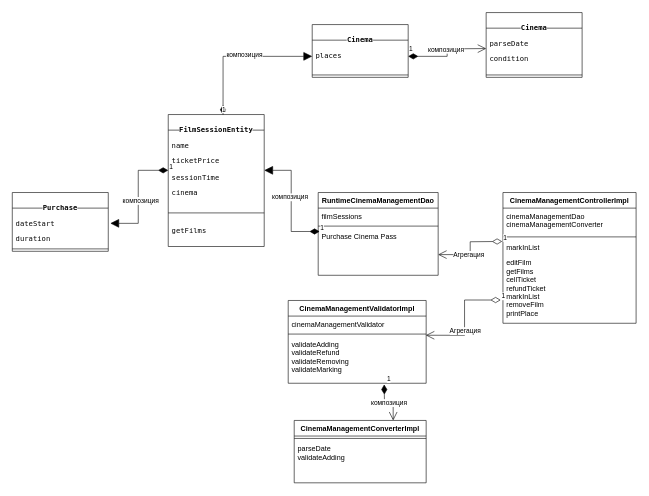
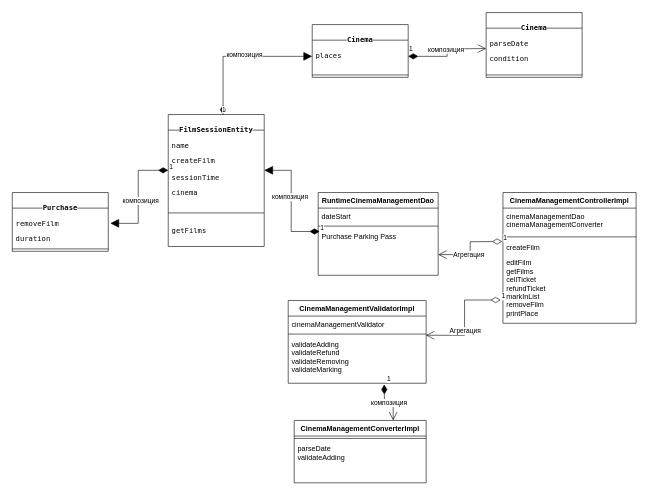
  <mxCell id="0" />
  <mxCell id="1" parent="0" />
  <mxCell id="2" value="RuntimeCinemaManagementDao" style="swimlane;fontStyle=1;align=center;verticalAlign=top;childLayout=stackLayout;horizontal=1;startSize=26;horizontalStack=0;resizeParent=1;resizeLast=0;collapsible=1;marginBottom=0;rounded=0;shadow=0;strokeWidth=1;" parent="1" vertex="1"><mxGeometry x="530" y="320" width="200" height="138" as="geometry"><mxRectangle x="230" y="140" width="160" height="26" as="alternateBounds" /></mxGeometry></mxCell>
- <mxCell id="3" value="filmSessions" style="text;align=left;verticalAlign=top;spacingLeft=4;spacingRight=4;overflow=hidden;rotatable=0;points=[[0,0.5],[1,0.5]];portConstraint=eastwest;" parent="2" vertex="1"><mxGeometry y="26" width="200" height="26" as="geometry" /></mxCell>
+ <mxCell id="3" value="dateStart" style="text;align=left;verticalAlign=top;spacingLeft=4;spacingRight=4;overflow=hidden;rotatable=0;points=[[0,0.5],[1,0.5]];portConstraint=eastwest;" parent="2" vertex="1"><mxGeometry y="26" width="200" height="26" as="geometry" /></mxCell>
  <mxCell id="4" value="" style="line;html=1;strokeWidth=1;align=left;verticalAlign=middle;spacingTop=-1;spacingLeft=3;spacingRight=3;rotatable=0;labelPosition=right;points=[];portConstraint=eastwest;" parent="2" vertex="1"><mxGeometry y="52" width="200" height="8" as="geometry" /></mxCell>
- <mxCell id="5" value="Purchase Cinema Pass" style="text;align=left;verticalAlign=top;spacingLeft=4;spacingRight=4;overflow=hidden;rotatable=0;points=[[0,0.5],[1,0.5]];portConstraint=eastwest;" parent="2" vertex="1"><mxGeometry y="60" width="200" height="26" as="geometry" /></mxCell>
+ <mxCell id="5" value="Purchase Parking Pass" style="text;align=left;verticalAlign=top;spacingLeft=4;spacingRight=4;overflow=hidden;rotatable=0;points=[[0,0.5],[1,0.5]];portConstraint=eastwest;" parent="2" vertex="1"><mxGeometry y="60" width="200" height="26" as="geometry" /></mxCell>
  <mxCell id="6" value="CinemaManagementControllerImpl" style="swimlane;fontStyle=1;align=center;verticalAlign=top;childLayout=stackLayout;horizontal=1;startSize=26;horizontalStack=0;resizeParent=1;resizeLast=0;collapsible=1;marginBottom=0;rounded=0;shadow=0;strokeWidth=1;" parent="1" vertex="1"><mxGeometry x="838" y="320" width="222" height="218" as="geometry"><mxRectangle x="550" y="140" width="160" height="26" as="alternateBounds" /></mxGeometry></mxCell>
  <mxCell id="7" value="cinemaManagementDao&#10;cinemaManagementConverter" style="text;align=left;verticalAlign=top;spacingLeft=4;spacingRight=4;overflow=hidden;rotatable=0;points=[[0,0.5],[1,0.5]];portConstraint=eastwest;" parent="6" vertex="1"><mxGeometry y="26" width="222" height="44" as="geometry" /></mxCell>
  <mxCell id="8" value="" style="line;html=1;strokeWidth=1;align=left;verticalAlign=middle;spacingTop=-1;spacingLeft=3;spacingRight=3;rotatable=0;labelPosition=right;points=[];portConstraint=eastwest;" parent="6" vertex="1"><mxGeometry y="70" width="222" height="8" as="geometry" /></mxCell>
- <mxCell id="9" value="markInList" style="text;align=left;verticalAlign=top;spacingLeft=4;spacingRight=4;overflow=hidden;rotatable=0;points=[[0,0.5],[1,0.5]];portConstraint=eastwest;" parent="6" vertex="1"><mxGeometry y="78" width="222" height="26" as="geometry" /></mxCell>
+ <mxCell id="9" value="createFilm" style="text;align=left;verticalAlign=top;spacingLeft=4;spacingRight=4;overflow=hidden;rotatable=0;points=[[0,0.5],[1,0.5]];portConstraint=eastwest;" parent="6" vertex="1"><mxGeometry y="78" width="222" height="26" as="geometry" /></mxCell>
  <mxCell id="10" value="editFilm&#10;getFilms&#10;cellTicket&#10;refundTicket&#10;markInList&#10;removeFilm&#10;printPlace" style="text;align=left;verticalAlign=top;spacingLeft=4;spacingRight=4;overflow=hidden;rotatable=0;points=[[0,0.5],[1,0.5]];portConstraint=eastwest;" parent="6" vertex="1"><mxGeometry y="104" width="222" height="114" as="geometry" /></mxCell>
  <mxCell id="11" value="1" style="endArrow=open;html=1;endSize=12;startArrow=diamondThin;startSize=14;startFill=0;edgeStyle=orthogonalEdgeStyle;align=left;verticalAlign=bottom;rounded=0;exitX=-0.008;exitY=0.138;exitDx=0;exitDy=0;exitPerimeter=0;entryX=1;entryY=0.75;entryDx=0;entryDy=0;" edge="1" parent="1" target="2"><mxGeometry x="-1" y="3" relative="1" as="geometry"><mxPoint x="836.72" y="401.588" as="sourcePoint" /><mxPoint x="820" y="500" as="targetPoint" /></mxGeometry></mxCell>
  <mxCell id="12" value="Агрегация" style="edgeLabel;html=1;align=center;verticalAlign=middle;resizable=0;points=[];" vertex="1" connectable="0" parent="11"><mxGeometry x="0.223" relative="1" as="geometry"><mxPoint as="offset" /></mxGeometry></mxCell>
  <mxCell id="13" value="CinemaManagementValidatorImpl" style="swimlane;fontStyle=1;align=center;verticalAlign=top;childLayout=stackLayout;horizontal=1;startSize=26;horizontalStack=0;resizeParent=1;resizeLast=0;collapsible=1;marginBottom=0;rounded=0;shadow=0;strokeWidth=1;" vertex="1" parent="1"><mxGeometry x="480" y="500" width="230" height="138" as="geometry"><mxRectangle x="230" y="140" width="160" height="26" as="alternateBounds" /></mxGeometry></mxCell>
  <mxCell id="14" value="cinemaManagementValidator" style="text;align=left;verticalAlign=top;spacingLeft=4;spacingRight=4;overflow=hidden;rotatable=0;points=[[0,0.5],[1,0.5]];portConstraint=eastwest;" vertex="1" parent="13"><mxGeometry y="26" width="230" height="26" as="geometry" /></mxCell>
  <mxCell id="15" value="" style="line;html=1;strokeWidth=1;align=left;verticalAlign=middle;spacingTop=-1;spacingLeft=3;spacingRight=3;rotatable=0;labelPosition=right;points=[];portConstraint=eastwest;" vertex="1" parent="13"><mxGeometry y="52" width="230" height="8" as="geometry" /></mxCell>
  <mxCell id="16" value="validateAdding&#10;validateRefund&#10;validateRemoving&#10;validateMarking" style="text;align=left;verticalAlign=top;spacingLeft=4;spacingRight=4;overflow=hidden;rotatable=0;points=[[0,0.5],[1,0.5]];portConstraint=eastwest;" vertex="1" parent="13"><mxGeometry y="60" width="230" height="70" as="geometry" /></mxCell>
  <mxCell id="17" value="1" style="endArrow=open;html=1;endSize=12;startArrow=diamondThin;startSize=14;startFill=0;edgeStyle=orthogonalEdgeStyle;align=left;verticalAlign=bottom;rounded=0;exitX=-0.017;exitY=0.66;exitDx=0;exitDy=0;exitPerimeter=0;entryX=0.998;entryY=-0.029;entryDx=0;entryDy=0;entryPerimeter=0;" edge="1" parent="1" source="10" target="16"><mxGeometry x="-1" y="3" relative="1" as="geometry"><mxPoint x="846.72" y="529.998" as="sourcePoint" /><mxPoint x="720" y="552.41" as="targetPoint" /></mxGeometry></mxCell>
  <mxCell id="18" value="Агрегация" style="edgeLabel;html=1;align=center;verticalAlign=middle;resizable=0;points=[];" vertex="1" connectable="0" parent="17"><mxGeometry x="0.223" relative="1" as="geometry"><mxPoint as="offset" /></mxGeometry></mxCell>
  <mxCell id="19" value="CinemaManagementConverterImpl" style="swimlane;fontStyle=1;align=center;verticalAlign=top;childLayout=stackLayout;horizontal=1;startSize=26;horizontalStack=0;resizeParent=1;resizeLast=0;collapsible=1;marginBottom=0;rounded=0;shadow=0;strokeWidth=1;" vertex="1" parent="1"><mxGeometry x="490" y="700" width="220" height="104" as="geometry"><mxRectangle x="230" y="140" width="160" height="26" as="alternateBounds" /></mxGeometry></mxCell>
  <mxCell id="20" value="" style="line;html=1;strokeWidth=1;align=left;verticalAlign=middle;spacingTop=-1;spacingLeft=3;spacingRight=3;rotatable=0;labelPosition=right;points=[];portConstraint=eastwest;" vertex="1" parent="19"><mxGeometry y="26" width="220" height="8" as="geometry" /></mxCell>
  <mxCell id="21" value="parseDate&#10;validateAdding" style="text;align=left;verticalAlign=top;spacingLeft=4;spacingRight=4;overflow=hidden;rotatable=0;points=[[0,0.5],[1,0.5]];portConstraint=eastwest;" vertex="1" parent="19"><mxGeometry y="34" width="220" height="70" as="geometry" /></mxCell>
  <mxCell id="22" value="1" style="endArrow=open;html=1;endSize=12;startArrow=diamondThin;startSize=14;startFill=1;edgeStyle=orthogonalEdgeStyle;align=left;verticalAlign=bottom;rounded=0;entryX=0.75;entryY=0;entryDx=0;entryDy=0;" edge="1" parent="1" target="19"><mxGeometry x="-1" y="3" relative="1" as="geometry"><mxPoint x="640" y="640" as="sourcePoint" /><mxPoint x="800" y="680" as="targetPoint" /></mxGeometry></mxCell>
  <mxCell id="23" value="композиция" style="edgeLabel;html=1;align=center;verticalAlign=middle;resizable=0;points=[];" vertex="1" connectable="0" parent="22"><mxGeometry x="0.027" relative="1" as="geometry"><mxPoint as="offset" /></mxGeometry></mxCell>
  <mxCell id="24" value="&lt;div style=&quot;background-color:#ffffff;color:#080808&quot;&gt;&lt;pre style=&quot;font-family:'JetBrains Mono',monospace;font-size:9,8pt;&quot;&gt;FilmSessionEntity&lt;/pre&gt;&lt;/div&gt;" style="swimlane;fontStyle=1;align=center;verticalAlign=top;childLayout=stackLayout;horizontal=1;startSize=26;horizontalStack=0;resizeParent=1;resizeParentMax=0;resizeLast=0;collapsible=1;marginBottom=0;whiteSpace=wrap;html=1;" vertex="1" parent="1"><mxGeometry x="280" y="190" width="160" height="220" as="geometry" /></mxCell>
- <mxCell id="25" value="&lt;div style=&quot;background-color:#ffffff;color:#080808&quot;&gt;&lt;pre style=&quot;font-family:'JetBrains Mono',monospace;font-size:9,8pt;&quot;&gt;name&lt;/pre&gt;&lt;pre style=&quot;font-family:'JetBrains Mono',monospace;font-size:9,8pt;&quot;&gt;&lt;div&gt;&lt;pre style=&quot;font-family:'JetBrains Mono',monospace;font-size:9,8pt;&quot;&gt;ticketPrice&lt;/pre&gt;&lt;pre style=&quot;font-family:'JetBrains Mono',monospace;font-size:9,8pt;&quot;&gt;&lt;div&gt;&lt;pre style=&quot;font-family:'JetBrains Mono',monospace;font-size:9,8pt;&quot;&gt;sessionTime&lt;/pre&gt;&lt;pre style=&quot;font-family:'JetBrains Mono',monospace;font-size:9,8pt;&quot;&gt;&lt;div&gt;&lt;pre style=&quot;font-family:'JetBrains Mono',monospace;font-size:9,8pt;&quot;&gt;cinema&lt;/pre&gt;&lt;/div&gt;&lt;/pre&gt;&lt;/div&gt;&lt;/pre&gt;&lt;/div&gt;&lt;/pre&gt;&lt;/div&gt;" style="text;strokeColor=none;fillColor=none;align=left;verticalAlign=top;spacingLeft=4;spacingRight=4;overflow=hidden;rotatable=0;points=[[0,0.5],[1,0.5]];portConstraint=eastwest;whiteSpace=wrap;html=1;" vertex="1" parent="24"><mxGeometry y="26" width="160" height="134" as="geometry" /></mxCell>
+ <mxCell id="25" value="&lt;div style=&quot;background-color:#ffffff;color:#080808&quot;&gt;&lt;pre style=&quot;font-family:'JetBrains Mono',monospace;font-size:9,8pt;&quot;&gt;name&lt;/pre&gt;&lt;pre style=&quot;font-family:'JetBrains Mono',monospace;font-size:9,8pt;&quot;&gt;&lt;div&gt;&lt;pre style=&quot;font-family:'JetBrains Mono',monospace;font-size:9,8pt;&quot;&gt;createFilm&lt;/pre&gt;&lt;pre style=&quot;font-family:'JetBrains Mono',monospace;font-size:9,8pt;&quot;&gt;&lt;div&gt;&lt;pre style=&quot;font-family:'JetBrains Mono',monospace;font-size:9,8pt;&quot;&gt;sessionTime&lt;/pre&gt;&lt;pre style=&quot;font-family:'JetBrains Mono',monospace;font-size:9,8pt;&quot;&gt;&lt;div&gt;&lt;pre style=&quot;font-family:'JetBrains Mono',monospace;font-size:9,8pt;&quot;&gt;cinema&lt;/pre&gt;&lt;/div&gt;&lt;/pre&gt;&lt;/div&gt;&lt;/pre&gt;&lt;/div&gt;&lt;/pre&gt;&lt;/div&gt;" style="text;strokeColor=none;fillColor=none;align=left;verticalAlign=top;spacingLeft=4;spacingRight=4;overflow=hidden;rotatable=0;points=[[0,0.5],[1,0.5]];portConstraint=eastwest;whiteSpace=wrap;html=1;" vertex="1" parent="24"><mxGeometry y="26" width="160" height="134" as="geometry" /></mxCell>
  <mxCell id="26" value="" style="line;strokeWidth=1;fillColor=none;align=left;verticalAlign=middle;spacingTop=-1;spacingLeft=3;spacingRight=3;rotatable=0;labelPosition=right;points=[];portConstraint=eastwest;strokeColor=inherit;" vertex="1" parent="24"><mxGeometry y="160" width="160" height="8" as="geometry" /></mxCell>
  <mxCell id="27" value="&lt;div style=&quot;background-color:#ffffff;color:#080808&quot;&gt;&lt;pre style=&quot;font-family:'JetBrains Mono',monospace;font-size:9,8pt;&quot;&gt;getFilms&lt;/pre&gt;&lt;/div&gt;" style="text;strokeColor=none;fillColor=none;align=left;verticalAlign=top;spacingLeft=4;spacingRight=4;overflow=hidden;rotatable=0;points=[[0,0.5],[1,0.5]];portConstraint=eastwest;whiteSpace=wrap;html=1;" vertex="1" parent="24"><mxGeometry y="168" width="160" height="52" as="geometry" /></mxCell>
  <mxCell id="28" value="1" style="endArrow=block;html=1;endSize=12;startArrow=diamondThin;startSize=14;startFill=1;edgeStyle=orthogonalEdgeStyle;align=left;verticalAlign=bottom;rounded=0;exitX=0.012;exitY=0.192;exitDx=0;exitDy=0;exitPerimeter=0;" edge="1" parent="1" source="5" target="25"><mxGeometry x="-1" y="3" relative="1" as="geometry"><mxPoint x="450" y="451" as="sourcePoint" /><mxPoint x="475" y="511" as="targetPoint" /></mxGeometry></mxCell>
  <mxCell id="29" value="композиция" style="edgeLabel;html=1;align=center;verticalAlign=middle;resizable=0;points=[];" vertex="1" connectable="0" parent="28"><mxGeometry x="0.084" y="3" relative="1" as="geometry"><mxPoint as="offset" /></mxGeometry></mxCell>
  <mxCell id="30" value="&lt;div style=&quot;background-color:#ffffff;color:#080808&quot;&gt;&lt;pre style=&quot;font-family:'JetBrains Mono',monospace;font-size:9,8pt;&quot;&gt;&lt;div&gt;&lt;pre style=&quot;font-family:'JetBrains Mono',monospace;font-size:9,8pt;&quot;&gt;Cinema&lt;/pre&gt;&lt;/div&gt;&lt;/pre&gt;&lt;/div&gt;" style="swimlane;fontStyle=1;align=center;verticalAlign=top;childLayout=stackLayout;horizontal=1;startSize=26;horizontalStack=0;resizeParent=1;resizeParentMax=0;resizeLast=0;collapsible=1;marginBottom=0;whiteSpace=wrap;html=1;" vertex="1" parent="1"><mxGeometry x="520" y="40" width="160" height="88" as="geometry" /></mxCell>
  <mxCell id="31" value="&lt;div style=&quot;background-color:#ffffff;color:#080808&quot;&gt;&lt;pre style=&quot;font-family:'JetBrains Mono',monospace;font-size:9,8pt;&quot;&gt;&lt;div&gt;&lt;pre style=&quot;font-family:'JetBrains Mono',monospace;font-size:9,8pt;&quot;&gt;places&lt;/pre&gt;&lt;/div&gt;&lt;/pre&gt;&lt;/div&gt;" style="text;strokeColor=none;fillColor=none;align=left;verticalAlign=top;spacingLeft=4;spacingRight=4;overflow=hidden;rotatable=0;points=[[0,0.5],[1,0.5]];portConstraint=eastwest;whiteSpace=wrap;html=1;" vertex="1" parent="30"><mxGeometry y="26" width="160" height="54" as="geometry" /></mxCell>
  <mxCell id="32" value="" style="line;strokeWidth=1;fillColor=none;align=left;verticalAlign=middle;spacingTop=-1;spacingLeft=3;spacingRight=3;rotatable=0;labelPosition=right;points=[];portConstraint=eastwest;strokeColor=inherit;" vertex="1" parent="30"><mxGeometry y="80" width="160" height="8" as="geometry" /></mxCell>
  <mxCell id="33" value="1" style="endArrow=block;html=1;endSize=12;startArrow=diamondThin;startSize=14;startFill=1;edgeStyle=orthogonalEdgeStyle;align=left;verticalAlign=bottom;rounded=0;exitX=0.571;exitY=0.003;exitDx=0;exitDy=0;exitPerimeter=0;entryX=0;entryY=0.5;entryDx=0;entryDy=0;" edge="1" parent="1" source="24" target="31"><mxGeometry x="-1" y="3" relative="1" as="geometry"><mxPoint x="452" y="102" as="sourcePoint" /><mxPoint x="360" y="0" as="targetPoint" /></mxGeometry></mxCell>
  <mxCell id="34" value="композиция" style="edgeLabel;html=1;align=center;verticalAlign=middle;resizable=0;points=[];" vertex="1" connectable="0" parent="33"><mxGeometry x="0.084" y="3" relative="1" as="geometry"><mxPoint as="offset" /></mxGeometry></mxCell>
  <mxCell id="35" value="&lt;div style=&quot;background-color:#ffffff;color:#080808&quot;&gt;&lt;pre style=&quot;font-family:'JetBrains Mono',monospace;font-size:9,8pt;&quot;&gt;&lt;div&gt;&lt;pre style=&quot;font-family:'JetBrains Mono',monospace;font-size:9,8pt;&quot;&gt;Cinema&lt;/pre&gt;&lt;/div&gt;&lt;/pre&gt;&lt;/div&gt;" style="swimlane;fontStyle=1;align=center;verticalAlign=top;childLayout=stackLayout;horizontal=1;startSize=26;horizontalStack=0;resizeParent=1;resizeParentMax=0;resizeLast=0;collapsible=1;marginBottom=0;whiteSpace=wrap;html=1;" vertex="1" parent="1"><mxGeometry x="810" y="20" width="160" height="108" as="geometry" /></mxCell>
  <mxCell id="36" value="&lt;div style=&quot;background-color:#ffffff;color:#080808&quot;&gt;&lt;pre style=&quot;font-family:'JetBrains Mono',monospace;font-size:9,8pt;&quot;&gt;&lt;pre style=&quot;font-family:'JetBrains Mono',monospace;font-size:9,8pt;&quot;&gt;parseDate&lt;/pre&gt;&lt;pre style=&quot;font-family:'JetBrains Mono',monospace;font-size:9,8pt;&quot;&gt;condition&lt;/pre&gt;&lt;/pre&gt;&lt;/div&gt;" style="text;strokeColor=none;fillColor=none;align=left;verticalAlign=top;spacingLeft=4;spacingRight=4;overflow=hidden;rotatable=0;points=[[0,0.5],[1,0.5]];portConstraint=eastwest;whiteSpace=wrap;html=1;" vertex="1" parent="35"><mxGeometry y="26" width="160" height="74" as="geometry" /></mxCell>
  <mxCell id="37" value="" style="line;strokeWidth=1;fillColor=none;align=left;verticalAlign=middle;spacingTop=-1;spacingLeft=3;spacingRight=3;rotatable=0;labelPosition=right;points=[];portConstraint=eastwest;strokeColor=inherit;" vertex="1" parent="35"><mxGeometry y="100" width="160" height="8" as="geometry" /></mxCell>
  <mxCell id="38" value="1" style="endArrow=open;html=1;endSize=12;startArrow=diamondThin;startSize=14;startFill=1;edgeStyle=orthogonalEdgeStyle;align=left;verticalAlign=bottom;rounded=0;" edge="1" parent="1" source="31"><mxGeometry x="-1" y="3" relative="1" as="geometry"><mxPoint x="902" y="-68" as="sourcePoint" /><mxPoint x="810" y="80" as="targetPoint" /></mxGeometry></mxCell>
  <mxCell id="39" value="композиция" style="edgeLabel;html=1;align=center;verticalAlign=middle;resizable=0;points=[];" vertex="1" connectable="0" parent="38"><mxGeometry x="0.084" y="3" relative="1" as="geometry"><mxPoint as="offset" /></mxGeometry></mxCell>
  <mxCell id="40" value="&lt;div style=&quot;background-color:#ffffff;color:#080808&quot;&gt;&lt;pre style=&quot;font-family:'JetBrains Mono',monospace;font-size:9,8pt;&quot;&gt;&lt;pre style=&quot;font-family:'JetBrains Mono',monospace;font-size:9,8pt;&quot;&gt;&lt;div&gt;&lt;pre style=&quot;font-family:'JetBrains Mono',monospace;font-size:9,8pt;&quot;&gt;Purchase&lt;/pre&gt;&lt;/div&gt;&lt;/pre&gt;&lt;/pre&gt;&lt;/div&gt;" style="swimlane;fontStyle=1;align=center;verticalAlign=top;childLayout=stackLayout;horizontal=1;startSize=26;horizontalStack=0;resizeParent=1;resizeParentMax=0;resizeLast=0;collapsible=1;marginBottom=0;whiteSpace=wrap;html=1;" vertex="1" parent="1"><mxGeometry x="20" y="320" width="160" height="98" as="geometry" /></mxCell>
- <mxCell id="41" value="&lt;div style=&quot;background-color:#ffffff;color:#080808&quot;&gt;&lt;pre style=&quot;font-family:'JetBrains Mono',monospace;font-size:9,8pt;&quot;&gt;&lt;pre style=&quot;font-family:'JetBrains Mono',monospace;font-size:9,8pt;&quot;&gt;&lt;div&gt;&lt;pre style=&quot;font-family:'JetBrains Mono',monospace;font-size:9,8pt;&quot;&gt;dateStart&lt;/pre&gt;&lt;pre style=&quot;font-family:'JetBrains Mono',monospace;font-size:9,8pt;&quot;&gt;&lt;div&gt;&lt;pre style=&quot;font-family:'JetBrains Mono',monospace;font-size:9,8pt;&quot;&gt;duration&lt;/pre&gt;&lt;/div&gt;&lt;/pre&gt;&lt;/div&gt;&lt;/pre&gt;&lt;/pre&gt;&lt;/div&gt;" style="text;strokeColor=none;fillColor=none;align=left;verticalAlign=top;spacingLeft=4;spacingRight=4;overflow=hidden;rotatable=0;points=[[0,0.5],[1,0.5]];portConstraint=eastwest;whiteSpace=wrap;html=1;" vertex="1" parent="40"><mxGeometry y="26" width="160" height="64" as="geometry" /></mxCell>
+ <mxCell id="41" value="&lt;div style=&quot;background-color:#ffffff;color:#080808&quot;&gt;&lt;pre style=&quot;font-family:'JetBrains Mono',monospace;font-size:9,8pt;&quot;&gt;&lt;pre style=&quot;font-family:'JetBrains Mono',monospace;font-size:9,8pt;&quot;&gt;&lt;div&gt;&lt;pre style=&quot;font-family:'JetBrains Mono',monospace;font-size:9,8pt;&quot;&gt;removeFilm&lt;/pre&gt;&lt;pre style=&quot;font-family:'JetBrains Mono',monospace;font-size:9,8pt;&quot;&gt;&lt;div&gt;&lt;pre style=&quot;font-family:'JetBrains Mono',monospace;font-size:9,8pt;&quot;&gt;duration&lt;/pre&gt;&lt;/div&gt;&lt;/pre&gt;&lt;/div&gt;&lt;/pre&gt;&lt;/pre&gt;&lt;/div&gt;" style="text;strokeColor=none;fillColor=none;align=left;verticalAlign=top;spacingLeft=4;spacingRight=4;overflow=hidden;rotatable=0;points=[[0,0.5],[1,0.5]];portConstraint=eastwest;whiteSpace=wrap;html=1;" vertex="1" parent="40"><mxGeometry y="26" width="160" height="64" as="geometry" /></mxCell>
  <mxCell id="42" value="" style="line;strokeWidth=1;fillColor=none;align=left;verticalAlign=middle;spacingTop=-1;spacingLeft=3;spacingRight=3;rotatable=0;labelPosition=right;points=[];portConstraint=eastwest;strokeColor=inherit;" vertex="1" parent="40"><mxGeometry y="90" width="160" height="8" as="geometry" /></mxCell>
  <mxCell id="43" value="1" style="endArrow=block;html=1;endSize=12;startArrow=diamondThin;startSize=14;startFill=1;edgeStyle=orthogonalEdgeStyle;align=left;verticalAlign=bottom;rounded=0;exitX=0;exitY=0.5;exitDx=0;exitDy=0;entryX=1.021;entryY=0.397;entryDx=0;entryDy=0;entryPerimeter=0;" edge="1" parent="1" source="25" target="41"><mxGeometry x="-1" y="3" relative="1" as="geometry"><mxPoint x="80" y="293" as="sourcePoint" /><mxPoint x="210" y="280" as="targetPoint" /></mxGeometry></mxCell>
  <mxCell id="44" value="композиция" style="edgeLabel;html=1;align=center;verticalAlign=middle;resizable=0;points=[];" vertex="1" connectable="0" parent="43"><mxGeometry x="0.084" y="3" relative="1" as="geometry"><mxPoint as="offset" /></mxGeometry></mxCell>
